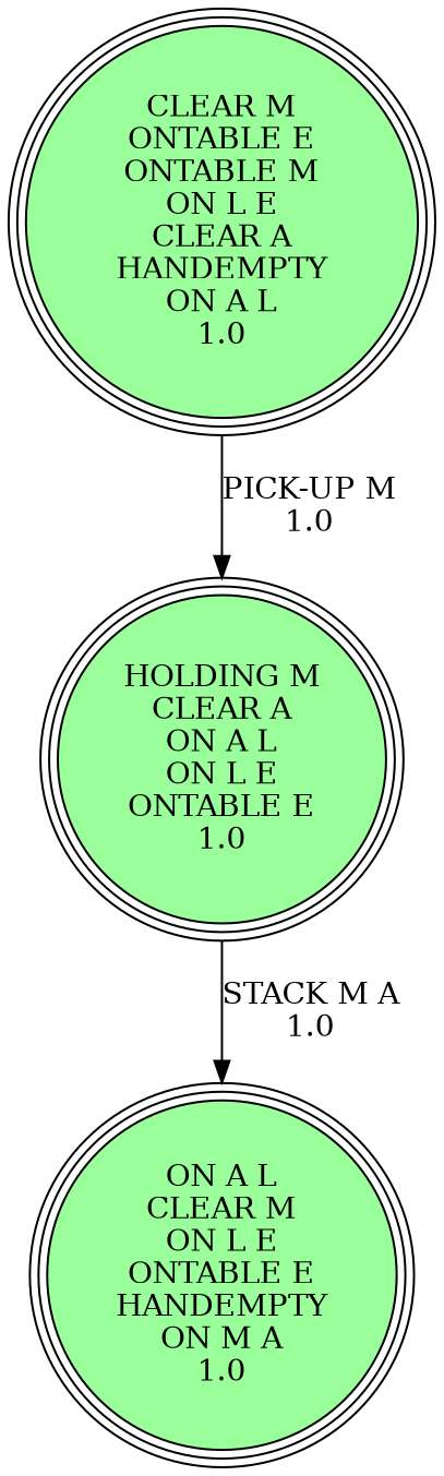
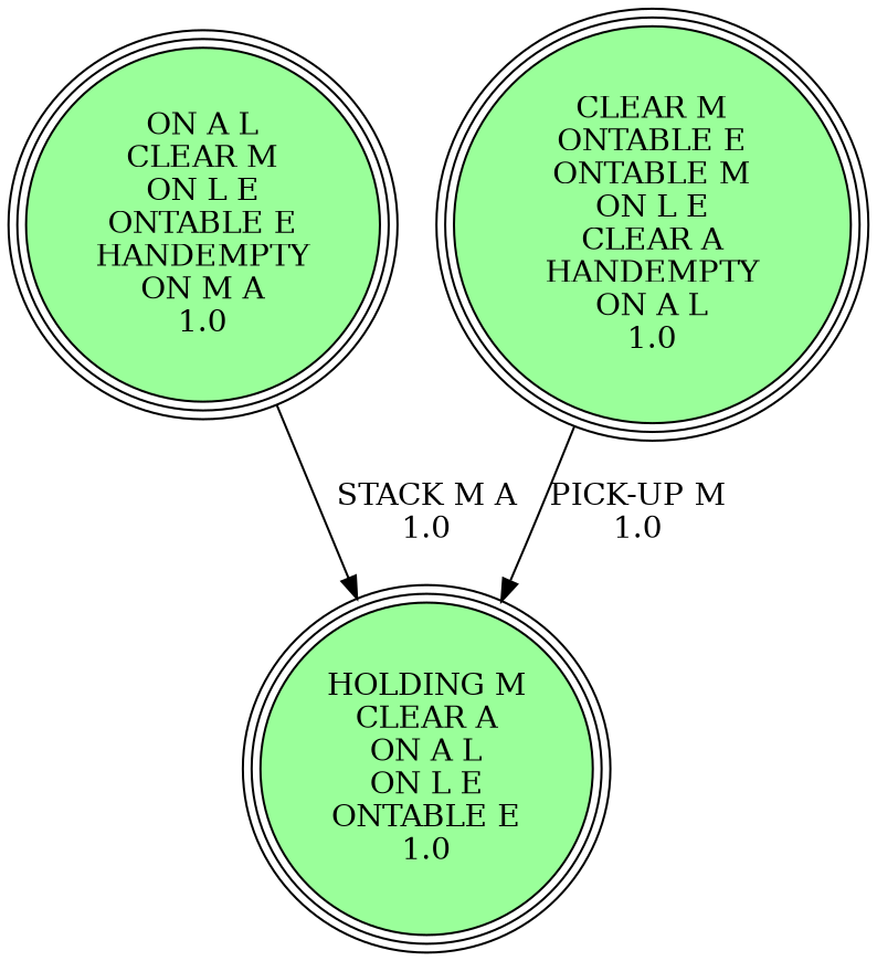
  digraph {
    node [fillcolor=palegreen1 peripheries=3 shape=circle style=filled]
    "HOLDING M\nCLEAR A\nON A L\nON L E\nONTABLE E\n1.0\n"
    "ON A L\nCLEAR M\nON L E\nONTABLE E\nHANDEMPTY\nON M A\n1.0\n"
    "CLEAR M\nONTABLE E\nONTABLE M\nON L E\nCLEAR A\nHANDEMPTY\nON A L\n1.0\n"
-   "HOLDING M\nCLEAR A\nON A L\nON L E\nONTABLE E\n1.0\n" -> "ON A L\nCLEAR M\nON L E\nONTABLE E\nHANDEMPTY\nON M A\n1.0\n" [label="STACK M A\n1.0\n"]
+   "ON A L\nCLEAR M\nON L E\nONTABLE E\nHANDEMPTY\nON M A\n1.0\n" -> "HOLDING M\nCLEAR A\nON A L\nON L E\nONTABLE E\n1.0\n" [label="STACK M A\n1.0\n"]
    "CLEAR M\nONTABLE E\nONTABLE M\nON L E\nCLEAR A\nHANDEMPTY\nON A L\n1.0\n" -> "HOLDING M\nCLEAR A\nON A L\nON L E\nONTABLE E\n1.0\n" [label="PICK-UP M\n1.0\n"]
  }
